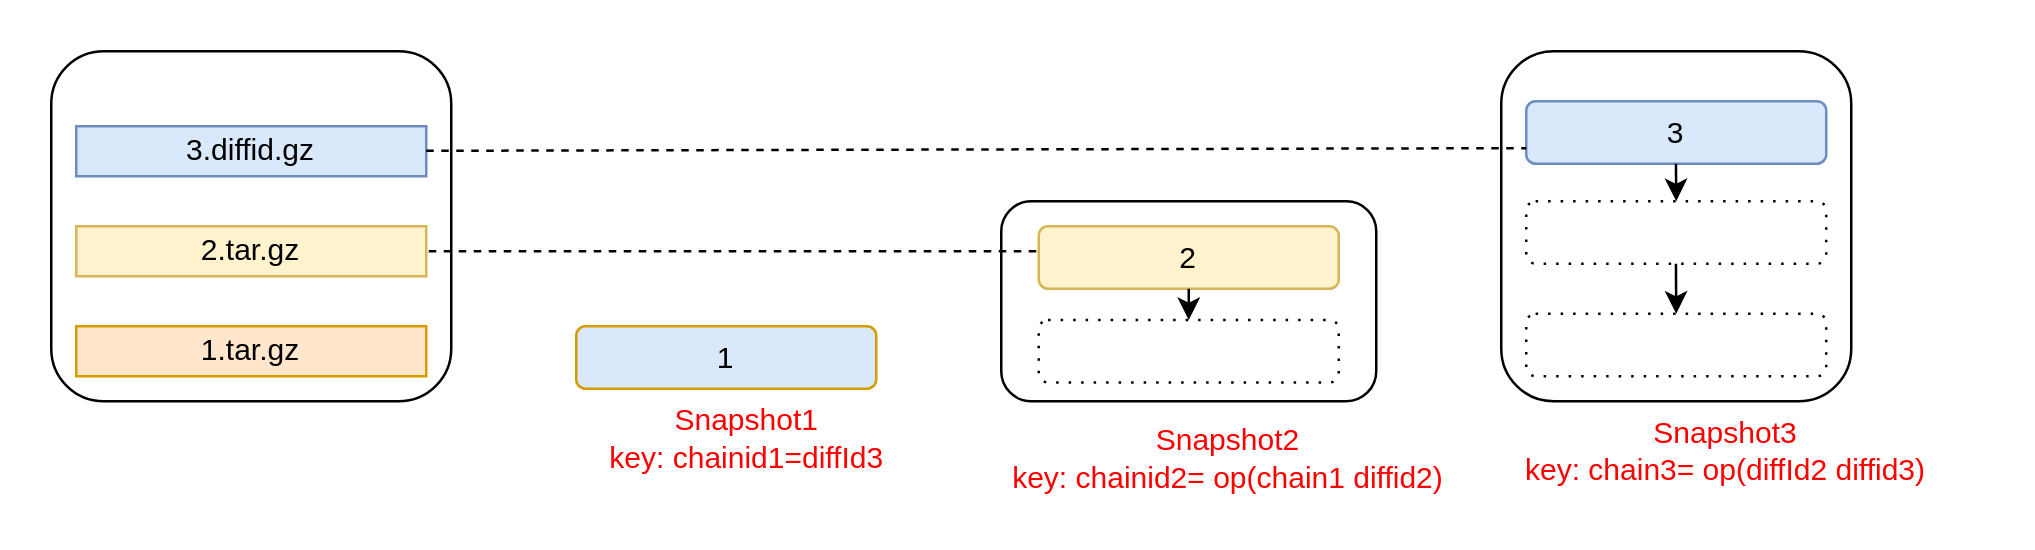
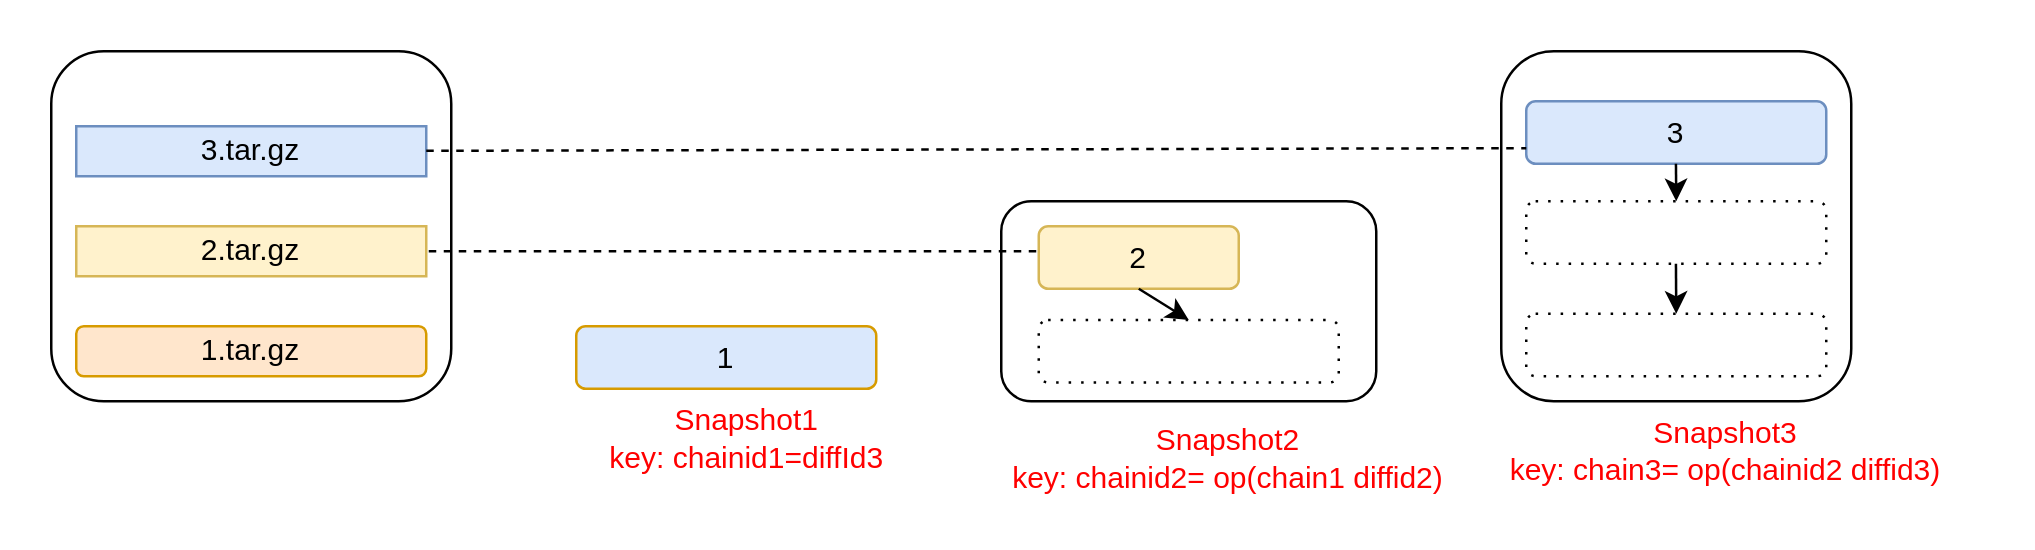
  <mxCell id="0" />
  <mxCell id="1" parent="0" />
  <mxCell id="2" value="" style="rounded=1;whiteSpace=wrap;html=1;" vertex="1" parent="1"><mxGeometry x="20" y="20" width="160" height="140" as="geometry" /></mxCell>
- <mxCell id="3" value="3.diffid.gz" style="rounded=0;whiteSpace=wrap;html=1;fillColor=#dae8fc;strokeColor=#6c8ebf;" vertex="1" parent="1"><mxGeometry x="30" y="50" width="140" height="20" as="geometry" /></mxCell>
+ <mxCell id="3" value="3.tar.gz" style="rounded=0;whiteSpace=wrap;html=1;fillColor=#dae8fc;strokeColor=#6c8ebf;" vertex="1" parent="1"><mxGeometry x="30" y="50" width="140" height="20" as="geometry" /></mxCell>
  <mxCell id="4" value="2.tar.gz" style="rounded=0;whiteSpace=wrap;html=1;fillColor=#fff2cc;strokeColor=#d6b656;" vertex="1" parent="1"><mxGeometry x="30" y="90" width="140" height="20" as="geometry" /></mxCell>
- <mxCell id="5" value="1.tar.gz" style="rounded=0;whiteSpace=wrap;html=1;fillColor=#ffe6cc;strokeColor=#d79b00;" vertex="1" parent="1"><mxGeometry x="30" y="130" width="140" height="20" as="geometry" /></mxCell>
+ <mxCell id="5" value="1.tar.gz" style="whiteSpace=wrap;html=1;fillColor=#ffe6cc;strokeColor=#d79b00;rounded=1;" vertex="1" parent="1"><mxGeometry x="30" y="130" width="140" height="20" as="geometry" /></mxCell>
  <mxCell id="6" value="1" style="rounded=1;whiteSpace=wrap;html=1;fillColor=#dae8fc;strokeColor=#d79b00;" vertex="1" parent="1"><mxGeometry x="230" y="130" width="120" height="25" as="geometry" /></mxCell>
  <mxCell id="7" value="" style="rounded=1;whiteSpace=wrap;html=1;" vertex="1" parent="1"><mxGeometry x="400" y="80" width="150" height="80" as="geometry" /></mxCell>
- <mxCell id="8" value="2" style="rounded=1;whiteSpace=wrap;html=1;fillColor=#fff2cc;strokeColor=#d6b656;" vertex="1" parent="1"><mxGeometry x="415" y="90" width="120" height="25" as="geometry" /></mxCell>
+ <mxCell id="8" value="2" style="rounded=1;whiteSpace=wrap;html=1;fillColor=#fff2cc;strokeColor=#d6b656;" vertex="1" parent="1"><mxGeometry x="415" y="90" width="80" height="25" as="geometry" /></mxCell>
  <mxCell id="9" value="" style="rounded=1;whiteSpace=wrap;html=1;dashed=1;dashPattern=1 4;" vertex="1" parent="1"><mxGeometry x="415" y="127.5" width="120" height="25" as="geometry" /></mxCell>
  <mxCell id="10" value="" style="rounded=1;whiteSpace=wrap;html=1;" vertex="1" parent="1"><mxGeometry x="600" y="20" width="140" height="140" as="geometry" /></mxCell>
  <mxCell id="11" value="3" style="rounded=1;whiteSpace=wrap;html=1;fillColor=#dae8fc;strokeColor=#6c8ebf;" vertex="1" parent="1"><mxGeometry x="610" y="40" width="120" height="25" as="geometry" /></mxCell>
  <mxCell id="12" value="" style="rounded=1;whiteSpace=wrap;html=1;dashed=1;dashPattern=1 4;" vertex="1" parent="1"><mxGeometry x="610" y="80" width="120" height="25" as="geometry" /></mxCell>
  <mxCell id="13" value="" style="rounded=1;whiteSpace=wrap;html=1;dashed=1;dashPattern=1 4;" vertex="1" parent="1"><mxGeometry x="610" y="125" width="120" height="25" as="geometry" /></mxCell>
  <mxCell id="14" value="" style="endArrow=classic;html=1;rounded=0;exitX=0.5;exitY=1;exitDx=0;exitDy=0;entryX=0.5;entryY=0;entryDx=0;entryDy=0;" edge="1" parent="1" source="8" target="9"><mxGeometry width="50" height="50" relative="1" as="geometry"><mxPoint x="540" y="270" as="sourcePoint" /><mxPoint x="540" y="300" as="targetPoint" /></mxGeometry></mxCell>
  <mxCell id="15" value="" style="endArrow=classic;html=1;rounded=0;exitX=0.5;exitY=1;exitDx=0;exitDy=0;entryX=0.5;entryY=0;entryDx=0;entryDy=0;" edge="1" parent="1" target="13"><mxGeometry width="50" height="50" relative="1" as="geometry"><mxPoint x="669.88" y="105" as="sourcePoint" /><mxPoint x="669.88" y="118" as="targetPoint" /></mxGeometry></mxCell>
  <mxCell id="16" value="" style="endArrow=classic;html=1;rounded=0;exitX=0.5;exitY=1;exitDx=0;exitDy=0;" edge="1" parent="1"><mxGeometry width="50" height="50" relative="1" as="geometry"><mxPoint x="669.88" y="65" as="sourcePoint" /><mxPoint x="670" y="80" as="targetPoint" /></mxGeometry></mxCell>
  <mxCell id="17" value="&lt;font color=&quot;#ff0000&quot;&gt;Snapshot1&lt;/font&gt;&lt;div&gt;&lt;font color=&quot;#ff0000&quot;&gt;key: chainid1=diffId3&lt;/font&gt;&lt;/div&gt;" style="text;html=1;align=center;verticalAlign=middle;whiteSpace=wrap;rounded=0;" vertex="1" parent="1"><mxGeometry x="240" y="160" width="117" height="30" as="geometry" /></mxCell>
  <mxCell id="18" value="&lt;font color=&quot;#ff0000&quot;&gt;Snapshot2&lt;/font&gt;&lt;div&gt;&lt;span style=&quot;color: rgb(255, 0, 0);&quot;&gt;key:&amp;nbsp;&lt;/span&gt;&lt;span style=&quot;color: rgb(255, 0, 0); background-color: initial;&quot;&gt;chainid2= op(chain1 diffid2)&lt;/span&gt;&lt;/div&gt;" style="text;html=1;align=center;verticalAlign=middle;whiteSpace=wrap;rounded=0;" vertex="1" parent="1"><mxGeometry x="389" y="168" width="204" height="30" as="geometry" /></mxCell>
  <mxCell id="19" value="" style="endArrow=none;dashed=1;html=1;rounded=0;entryX=0.006;entryY=0.4;entryDx=0;entryDy=0;entryPerimeter=0;" edge="1" parent="1" target="8"><mxGeometry width="50" height="50" relative="1" as="geometry"><mxPoint x="171" y="100" as="sourcePoint" /><mxPoint x="231" y="100.5" as="targetPoint" /></mxGeometry></mxCell>
  <mxCell id="20" value="" style="endArrow=none;dashed=1;html=1;rounded=0;entryX=0;entryY=0.75;entryDx=0;entryDy=0;" edge="1" parent="1" target="11"><mxGeometry width="50" height="50" relative="1" as="geometry"><mxPoint x="170" y="59.83" as="sourcePoint" /><mxPoint x="415" y="59.83" as="targetPoint" /></mxGeometry></mxCell>
- <mxCell id="21" value="&lt;font color=&quot;#ff0000&quot;&gt;Snapshot3&lt;/font&gt;&lt;div&gt;&lt;span style=&quot;color: rgb(255, 0, 0);&quot;&gt;key:&amp;nbsp;&lt;/span&gt;&lt;span style=&quot;color: rgb(255, 0, 0); background-color: initial;&quot;&gt;chain3= op(diffId2 diffid3)&lt;/span&gt;&lt;/div&gt;" style="text;html=1;align=center;verticalAlign=middle;whiteSpace=wrap;rounded=0;" vertex="1" parent="1"><mxGeometry x="588" y="165" width="204" height="30" as="geometry" /></mxCell>
+ <mxCell id="21" value="&lt;font color=&quot;#ff0000&quot;&gt;Snapshot3&lt;/font&gt;&lt;div&gt;&lt;span style=&quot;color: rgb(255, 0, 0);&quot;&gt;key:&amp;nbsp;&lt;/span&gt;&lt;span style=&quot;color: rgb(255, 0, 0); background-color: initial;&quot;&gt;chain3= op(chainid2 diffid3)&lt;/span&gt;&lt;/div&gt;" style="text;html=1;align=center;verticalAlign=middle;whiteSpace=wrap;rounded=0;" vertex="1" parent="1"><mxGeometry x="588" y="165" width="204" height="30" as="geometry" /></mxCell>
